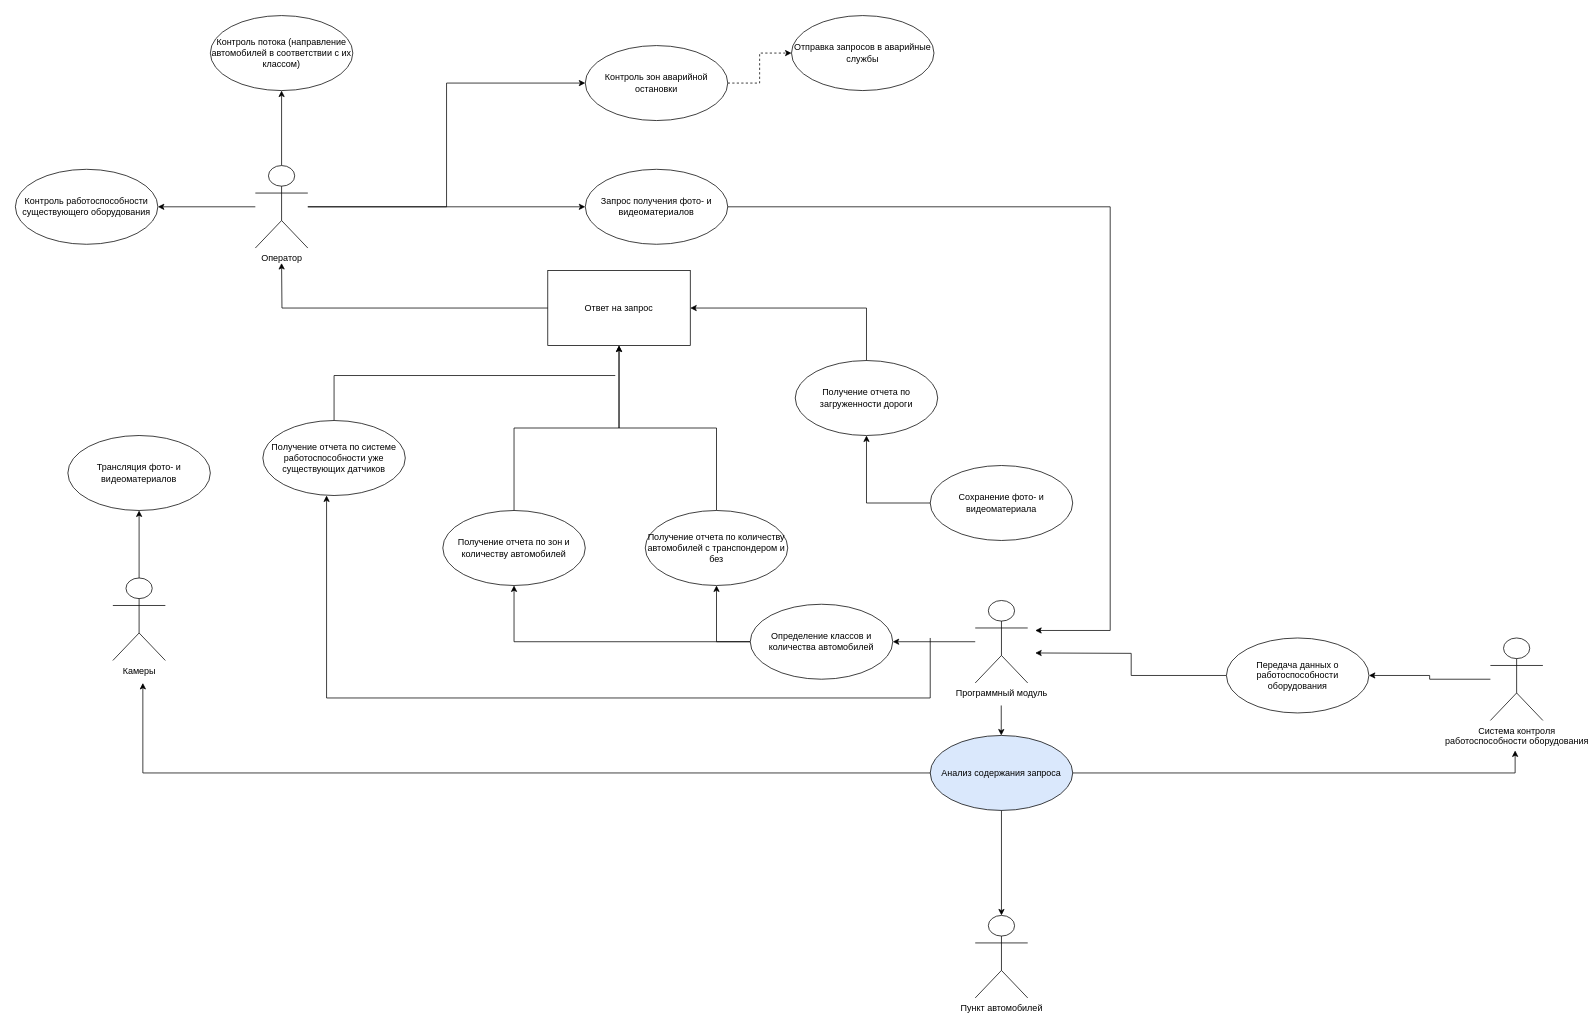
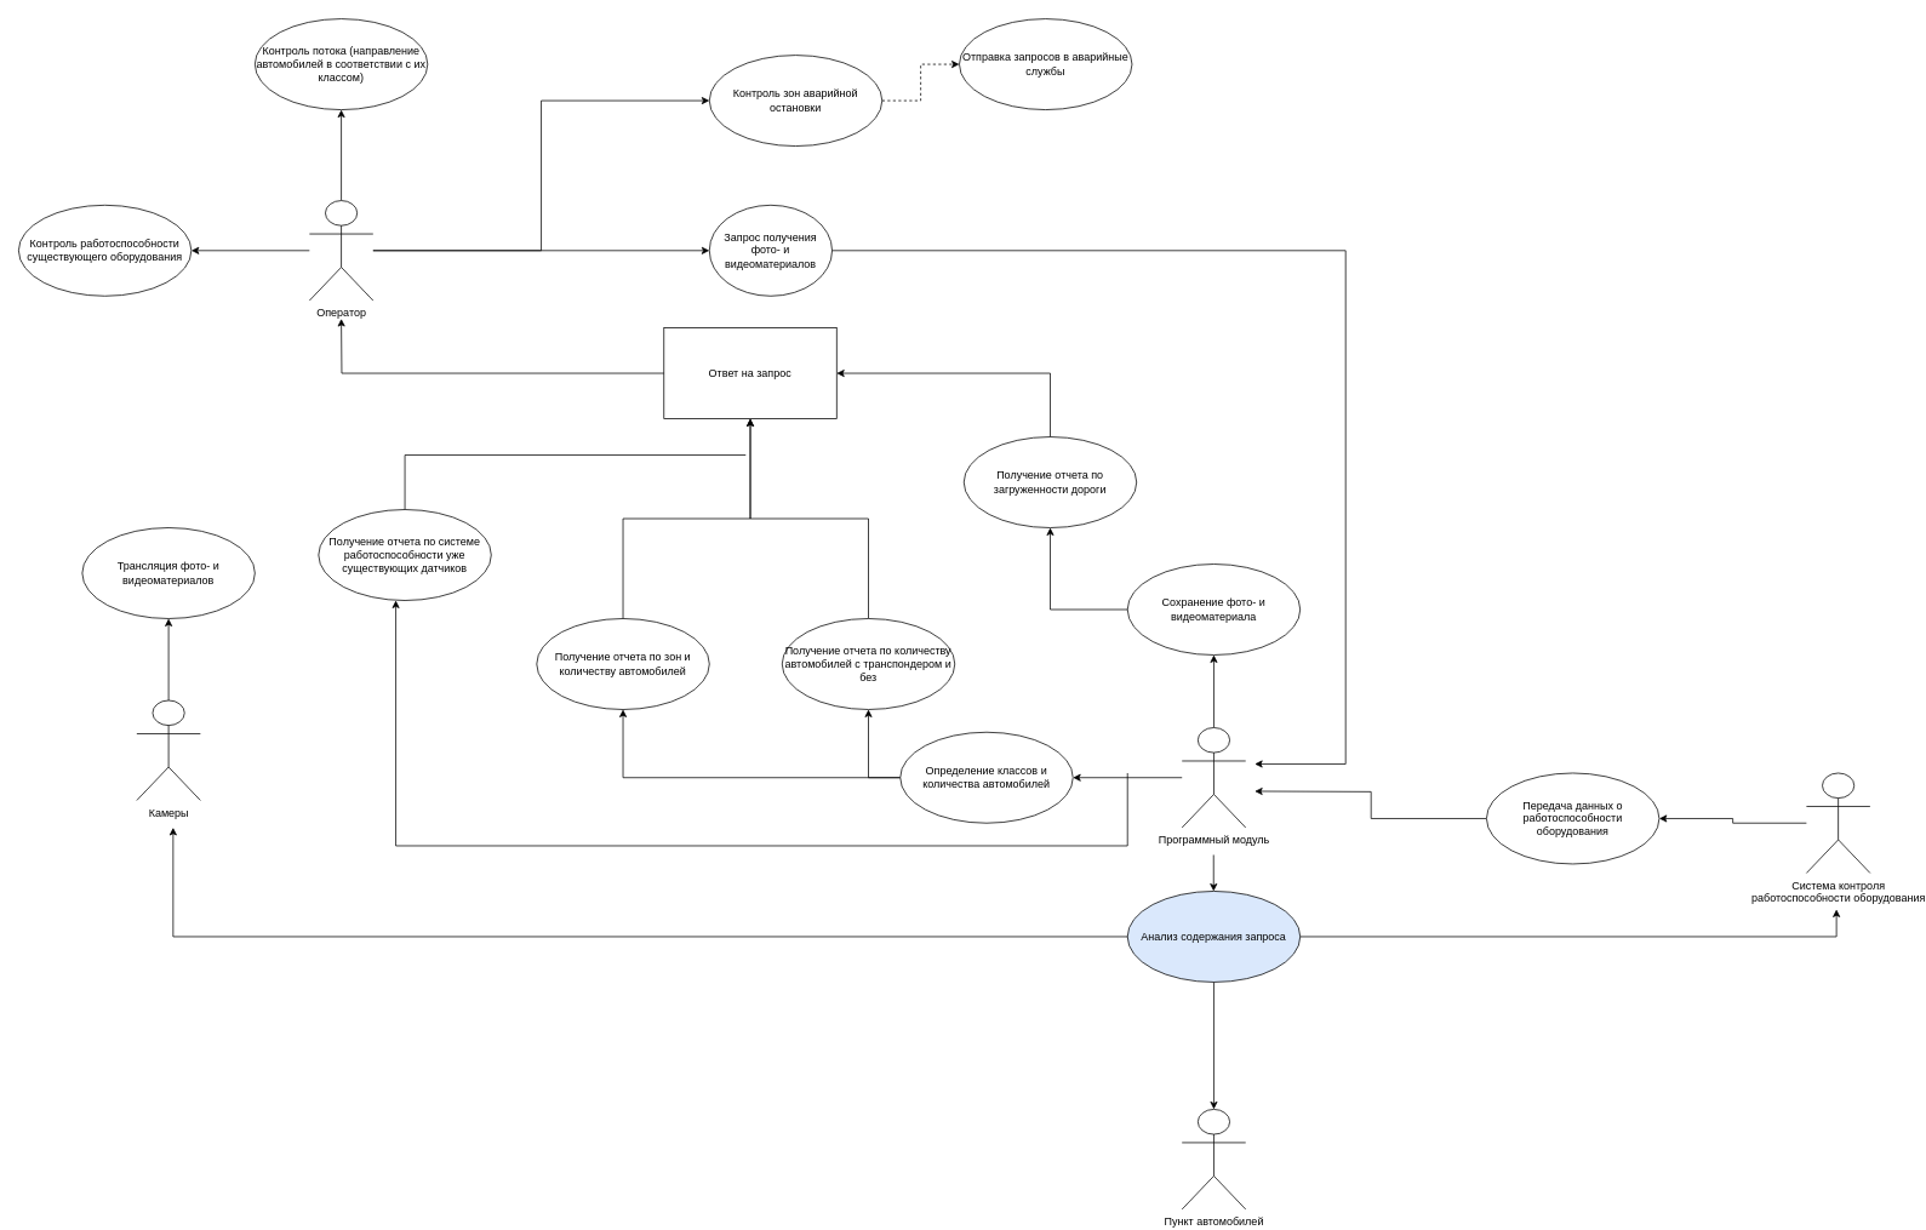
  <mxCell id="0" />
  <mxCell id="1" parent="0" />
  <mxCell id="2" style="edgeStyle=orthogonalEdgeStyle;rounded=0;orthogonalLoop=1;jettySize=auto;html=1;entryX=0;entryY=0.5;entryDx=0;entryDy=0;" edge="1" parent="1" source="6" target="28"><mxGeometry relative="1" as="geometry" /></mxCell>
  <mxCell id="3" style="edgeStyle=orthogonalEdgeStyle;rounded=0;orthogonalLoop=1;jettySize=auto;html=1;entryX=0;entryY=0.5;entryDx=0;entryDy=0;" edge="1" parent="1" source="6" target="20"><mxGeometry relative="1" as="geometry" /></mxCell>
  <mxCell id="4" style="edgeStyle=orthogonalEdgeStyle;rounded=0;orthogonalLoop=1;jettySize=auto;html=1;entryX=0.5;entryY=1;entryDx=0;entryDy=0;" edge="1" parent="1" source="6" target="16"><mxGeometry relative="1" as="geometry" /></mxCell>
  <mxCell id="5" style="edgeStyle=orthogonalEdgeStyle;rounded=0;orthogonalLoop=1;jettySize=auto;html=1;entryX=1;entryY=0.5;entryDx=0;entryDy=0;" edge="1" parent="1" source="6" target="45"><mxGeometry relative="1" as="geometry" /></mxCell>
  <mxCell id="6" value="Оператор" style="shape=umlActor;verticalLabelPosition=bottom;verticalAlign=top;html=1;outlineConnect=0;" vertex="1" parent="1"><mxGeometry x="340" y="220" width="70" height="110" as="geometry" /></mxCell>
  <mxCell id="7" style="edgeStyle=orthogonalEdgeStyle;rounded=0;orthogonalLoop=1;jettySize=auto;html=1;endArrow=none;endFill=0;" edge="1" parent="1" source="8"><mxGeometry relative="1" as="geometry"><mxPoint x="820" y="500" as="targetPoint" /><Array as="points"><mxPoint x="445" y="500" /></Array></mxGeometry></mxCell>
  <mxCell id="8" value="Получение отчета по системе работоспособности уже существующих датчиков" style="ellipse;whiteSpace=wrap;html=1;" vertex="1" parent="1"><mxGeometry x="350" y="560" width="190" height="100" as="geometry" /></mxCell>
  <mxCell id="9" style="edgeStyle=orthogonalEdgeStyle;rounded=0;orthogonalLoop=1;jettySize=auto;html=1;entryX=0.5;entryY=1;entryDx=0;entryDy=0;" edge="1" parent="1" source="10" target="34"><mxGeometry relative="1" as="geometry"><mxPoint x="890" y="560" as="targetPoint" /></mxGeometry></mxCell>
  <mxCell id="10" value="Получение отчета по количеству автомобилей с транспондером и без" style="ellipse;whiteSpace=wrap;html=1;" vertex="1" parent="1"><mxGeometry x="860" y="680" width="190" height="100" as="geometry" /></mxCell>
  <mxCell id="11" value="Получение отчета по загруженности дороги" style="ellipse;whiteSpace=wrap;html=1;" vertex="1" parent="1"><mxGeometry x="1060" y="480" width="190" height="100" as="geometry" /></mxCell>
  <mxCell id="12" style="edgeStyle=orthogonalEdgeStyle;rounded=0;orthogonalLoop=1;jettySize=auto;html=1;entryX=0.5;entryY=1;entryDx=0;entryDy=0;" edge="1" parent="1" source="13" target="34"><mxGeometry relative="1" as="geometry" /></mxCell>
  <mxCell id="13" value="Получение отчета по зон и количеству автомобилей" style="ellipse;whiteSpace=wrap;html=1;" vertex="1" parent="1"><mxGeometry x="590" y="680" width="190" height="100" as="geometry" /></mxCell>
  <mxCell id="14" style="edgeStyle=orthogonalEdgeStyle;rounded=0;orthogonalLoop=1;jettySize=auto;html=1;entryX=0.5;entryY=1;entryDx=0;entryDy=0;exitX=0.5;exitY=0;exitDx=0;exitDy=0;exitPerimeter=0;" edge="1" parent="1" source="15" target="27"><mxGeometry relative="1" as="geometry" /></mxCell>
  <mxCell id="15" value="Камеры" style="shape=umlActor;verticalLabelPosition=bottom;verticalAlign=top;html=1;outlineConnect=0;" vertex="1" parent="1"><mxGeometry x="150" y="770" width="70" height="110" as="geometry" /></mxCell>
  <mxCell id="16" value="Контроль потока (направление автомобилей в соответствии с их классом)" style="ellipse;whiteSpace=wrap;html=1;" vertex="1" parent="1"><mxGeometry x="280" y="20" width="190" height="100" as="geometry" /></mxCell>
  <mxCell id="17" style="edgeStyle=orthogonalEdgeStyle;rounded=0;orthogonalLoop=1;jettySize=auto;html=1;entryX=0.5;entryY=1;entryDx=0;entryDy=0;exitX=0;exitY=0.5;exitDx=0;exitDy=0;" edge="1" parent="1" source="18" target="11"><mxGeometry relative="1" as="geometry" /></mxCell>
  <mxCell id="18" value="Сохранение фото- и видеоматериала" style="ellipse;whiteSpace=wrap;html=1;" vertex="1" parent="1"><mxGeometry x="1240" y="620" width="190" height="100" as="geometry" /></mxCell>
  <mxCell id="19" style="edgeStyle=orthogonalEdgeStyle;rounded=0;orthogonalLoop=1;jettySize=auto;html=1;entryX=0;entryY=0.5;entryDx=0;entryDy=0;dashed=1;" edge="1" parent="1" source="20" target="36"><mxGeometry relative="1" as="geometry" /></mxCell>
  <mxCell id="20" value="Контроль зон аварийной остановки" style="ellipse;whiteSpace=wrap;html=1;" vertex="1" parent="1"><mxGeometry x="780" y="60" width="190" height="100" as="geometry" /></mxCell>
  <mxCell id="21" style="edgeStyle=orthogonalEdgeStyle;rounded=0;orthogonalLoop=1;jettySize=auto;html=1;entryX=0.471;entryY=0;entryDx=0;entryDy=0;entryPerimeter=0;" edge="1" parent="1"><mxGeometry relative="1" as="geometry"><mxPoint x="1335.25" y="940" as="sourcePoint" /><mxPoint x="1334.74" y="980" as="targetPoint" /><Array as="points"><mxPoint x="1335.25" y="980" /></Array></mxGeometry></mxCell>
  <mxCell id="22" style="edgeStyle=orthogonalEdgeStyle;rounded=0;orthogonalLoop=1;jettySize=auto;html=1;entryX=1;entryY=0.5;entryDx=0;entryDy=0;exitX=0.5;exitY=0;exitDx=0;exitDy=0;" edge="1" parent="1" source="11" target="34"><mxGeometry relative="1" as="geometry"><mxPoint x="1320" y="430" as="sourcePoint" /><Array as="points"><mxPoint x="1155" y="410" /></Array></mxGeometry></mxCell>
+ <mxCell id="23" style="edgeStyle=orthogonalEdgeStyle;rounded=0;orthogonalLoop=1;jettySize=auto;html=1;entryX=0.5;entryY=1;entryDx=0;entryDy=0;" edge="1" parent="1" source="25" target="18"><mxGeometry relative="1" as="geometry" /></mxCell>
  <mxCell id="24" style="rounded=0;orthogonalLoop=1;jettySize=auto;html=1;entryX=1;entryY=0.5;entryDx=0;entryDy=0;" edge="1" parent="1" source="25" target="39"><mxGeometry relative="1" as="geometry" /></mxCell>
  <mxCell id="25" value="Программный модуль" style="shape=umlActor;verticalLabelPosition=bottom;verticalAlign=top;html=1;outlineConnect=0;" vertex="1" parent="1"><mxGeometry x="1300" y="800" width="70" height="110" as="geometry" /></mxCell>
  <mxCell id="26" value="Пункт автомобилей" style="shape=umlActor;verticalLabelPosition=bottom;verticalAlign=top;html=1;outlineConnect=0;" vertex="1" parent="1"><mxGeometry x="1300" y="1220" width="70" height="110" as="geometry" /></mxCell>
  <mxCell id="27" value="Трансляция фото- и видеоматериалов" style="ellipse;whiteSpace=wrap;html=1;" vertex="1" parent="1"><mxGeometry x="90" y="580" width="190" height="100" as="geometry" /></mxCell>
- <mxCell id="28" value="Запрос получения фото- и видеоматериалов" style="ellipse;whiteSpace=wrap;html=1;" vertex="1" parent="1"><mxGeometry x="780" y="225" width="190" height="100" as="geometry" /></mxCell>
+ <mxCell id="28" value="Запрос получения фото- и видеоматериалов" style="ellipse;whiteSpace=wrap;html=1;" vertex="1" parent="1"><mxGeometry x="780" y="225" width="135" height="100" as="geometry" /></mxCell>
  <mxCell id="29" style="edgeStyle=orthogonalEdgeStyle;rounded=0;orthogonalLoop=1;jettySize=auto;html=1;" edge="1" parent="1" source="28"><mxGeometry relative="1" as="geometry"><mxPoint x="1380" y="840" as="targetPoint" /><Array as="points"><mxPoint x="1480" y="275" /></Array></mxGeometry></mxCell>
  <mxCell id="30" style="edgeStyle=orthogonalEdgeStyle;rounded=0;orthogonalLoop=1;jettySize=auto;html=1;" edge="1" parent="1" source="31"><mxGeometry relative="1" as="geometry"><mxPoint x="2020" y="1000" as="targetPoint" /><Array as="points"><mxPoint x="2020" y="1030" /></Array></mxGeometry></mxCell>
  <mxCell id="31" value="Анализ содержания запроса" style="ellipse;whiteSpace=wrap;html=1;fillColor=#dae8fc;" vertex="1" parent="1"><mxGeometry x="1240" y="980" width="190" height="100" as="geometry" /></mxCell>
  <mxCell id="32" style="edgeStyle=orthogonalEdgeStyle;rounded=0;orthogonalLoop=1;jettySize=auto;html=1;entryX=0.5;entryY=0;entryDx=0;entryDy=0;entryPerimeter=0;" edge="1" parent="1" source="31" target="26"><mxGeometry relative="1" as="geometry" /></mxCell>
  <mxCell id="33" style="edgeStyle=orthogonalEdgeStyle;rounded=0;orthogonalLoop=1;jettySize=auto;html=1;exitX=0;exitY=0.5;exitDx=0;exitDy=0;" edge="1" parent="1" source="31"><mxGeometry relative="1" as="geometry"><mxPoint x="1240" y="1060.026" as="sourcePoint" /><mxPoint x="190" y="910" as="targetPoint" /><Array as="points"><mxPoint x="190" y="1030" /><mxPoint x="190" y="910" /></Array></mxGeometry></mxCell>
  <mxCell id="34" value="Ответ на запрос" style="whiteSpace=wrap;html=1;rounded=0;" vertex="1" parent="1"><mxGeometry x="730" y="360" width="190" height="100" as="geometry" /></mxCell>
  <mxCell id="35" style="edgeStyle=orthogonalEdgeStyle;rounded=0;orthogonalLoop=1;jettySize=auto;html=1;" edge="1" parent="1" source="34"><mxGeometry relative="1" as="geometry"><mxPoint x="375" y="350" as="targetPoint" /></mxGeometry></mxCell>
  <mxCell id="36" value="Отправка запросов в аварийные службы" style="ellipse;whiteSpace=wrap;html=1;" vertex="1" parent="1"><mxGeometry x="1055" y="20" width="190" height="100" as="geometry" /></mxCell>
  <mxCell id="37" style="edgeStyle=orthogonalEdgeStyle;rounded=0;orthogonalLoop=1;jettySize=auto;html=1;entryX=0.5;entryY=1;entryDx=0;entryDy=0;" edge="1" parent="1" source="39" target="13"><mxGeometry relative="1" as="geometry" /></mxCell>
  <mxCell id="38" style="edgeStyle=orthogonalEdgeStyle;rounded=0;orthogonalLoop=1;jettySize=auto;html=1;entryX=0.5;entryY=1;entryDx=0;entryDy=0;exitX=0;exitY=0.5;exitDx=0;exitDy=0;" edge="1" parent="1" source="39" target="10"><mxGeometry relative="1" as="geometry" /></mxCell>
- <mxCell id="39" value="Определение классов и количества автомобилей" style="ellipse;whiteSpace=wrap;html=1;" vertex="1" parent="1"><mxGeometry x="1000" y="805" width="190" height="100" as="geometry" /></mxCell>
+ <mxCell id="39" value="Определение классов и количества автомобилей" style="ellipse;whiteSpace=wrap;html=1;" vertex="1" parent="1"><mxGeometry x="990" y="805" width="190" height="100" as="geometry" /></mxCell>
  <mxCell id="40" value="" style="endArrow=classic;html=1;rounded=0;entryX=0.5;entryY=1;entryDx=0;entryDy=0;" edge="1" parent="1"><mxGeometry width="50" height="50" relative="1" as="geometry"><mxPoint x="1240" y="850" as="sourcePoint" /><mxPoint x="435" y="660" as="targetPoint" /><Array as="points"><mxPoint x="1240" y="930" /><mxPoint x="435" y="930" /></Array></mxGeometry></mxCell>
  <mxCell id="41" style="edgeStyle=orthogonalEdgeStyle;rounded=0;orthogonalLoop=1;jettySize=auto;html=1;entryX=1;entryY=0.5;entryDx=0;entryDy=0;" edge="1" parent="1" source="42" target="44"><mxGeometry relative="1" as="geometry" /></mxCell>
  <mxCell id="42" value="Система контроля &lt;br&gt;работоспособности оборудования" style="shape=umlActor;verticalLabelPosition=bottom;verticalAlign=top;html=1;outlineConnect=0;" vertex="1" parent="1"><mxGeometry x="1987" y="850" width="70" height="110" as="geometry" /></mxCell>
  <mxCell id="43" style="edgeStyle=orthogonalEdgeStyle;rounded=0;orthogonalLoop=1;jettySize=auto;html=1;" edge="1" parent="1" source="44"><mxGeometry relative="1" as="geometry"><mxPoint x="1380" y="870" as="targetPoint" /></mxGeometry></mxCell>
  <mxCell id="44" value="Передача данных о работоспособности оборудования" style="ellipse;whiteSpace=wrap;html=1;" vertex="1" parent="1"><mxGeometry x="1635" y="850" width="190" height="100" as="geometry" /></mxCell>
  <mxCell id="45" value="Контроль работоспособности существующего оборудования" style="ellipse;whiteSpace=wrap;html=1;" vertex="1" parent="1"><mxGeometry x="20" y="225" width="190" height="100" as="geometry" /></mxCell>
